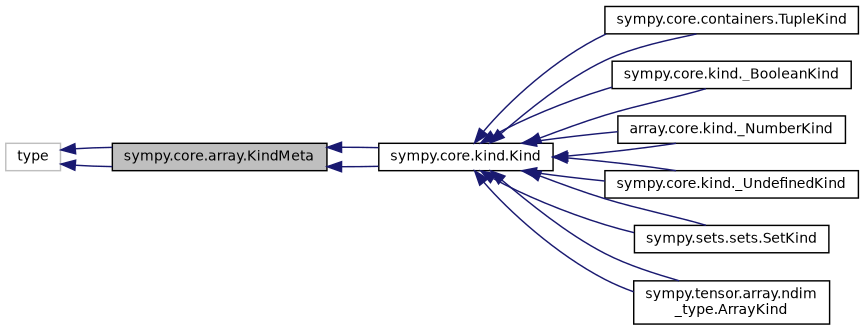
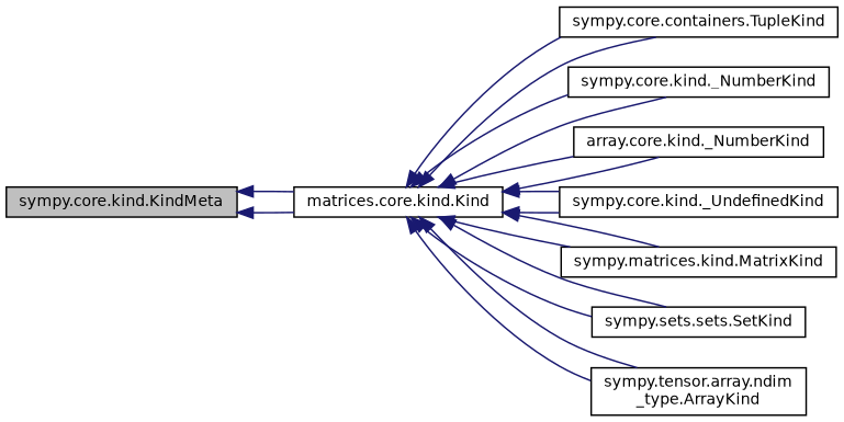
  digraph {
    rankdir=LR
    node [color=black fillcolor=white fontname=Helvetica fontsize=10 shape=record style=filled]
    edge [color=midnightblue dir=back fontname=Helvetica fontsize=10 labelfontname=Helvetica labelfontsize=10 style=solid]
-   n1 [fillcolor=grey75 fontcolor=black height=0.2 label="sympy.core.array.KindMeta" width=0.4]
-   n2 [height=0.2 label="sympy.core.kind.Kind" width=0.4]
+   n1 [fillcolor=grey75 fontcolor=black height=0.2 label="sympy.core.kind.KindMeta" width=0.4]
+   n2 [height=0.2 label="matrices.core.kind.Kind" width=0.4]
    n3 [height=0.2 label="sympy.core.containers.TupleKind" width=0.4]
-   n4 [height=0.2 label="sympy.core.kind._BooleanKind" width=0.4]
+   n4 [height=0.2 label="sympy.core.kind._NumberKind" width=0.4]
    n5 [height=0.2 label="array.core.kind._NumberKind" width=0.4]
    n6 [height=0.2 label="sympy.core.kind._UndefinedKind" width=0.4]
+   n7 [height=0.2 label="sympy.matrices.kind.MatrixKind" width=0.4]
    n8 [height=0.2 label="sympy.sets.sets.SetKind" width=0.4]
    n9 [height=0.2 label="sympy.tensor.array.ndim\l_type.ArrayKind" width=0.4]
-   n10 [color=grey75 height=0.2 label=type width=0.4]
    n1 -> n2
    n1 -> n2
    n2 -> n3
    n2 -> n3
    n2 -> n4
    n2 -> n4
    n2 -> n5
    n2 -> n5
    n2 -> n6
    n2 -> n6
+   n2 -> n7
+   n2 -> n7
    n2 -> n8
    n2 -> n8
    n2 -> n9
    n2 -> n9
-   n10 -> n1
-   n10 -> n1
  }
